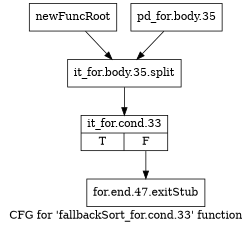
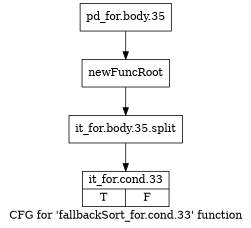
  digraph {
    label="CFG for 'fallbackSort_for.cond.33' function"
    node [shape=record]
    n1 [label="{newFuncRoot}"]
    n2 [label="{it_for.body.35.split}"]
    n3 [label="{it_for.cond.33|{<s0>T|<s1>F}}"]
-   n4 [label="{for.end.47.exitStub}"]
    n5 [label="{pd_for.body.35}"]
    n1 -> n2
    n2 -> n3
-   n3 -> n4 [tailport=s1]
-   n5 -> n2
+   n5 -> n1
  }
